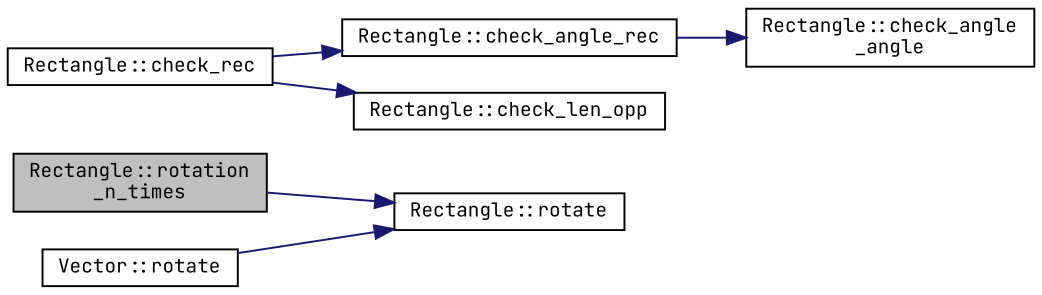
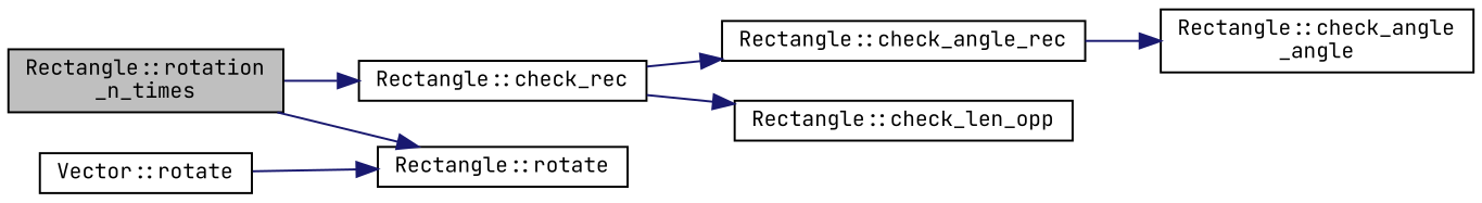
  digraph {
    fontname="JetBrains Mono"
    rankdir=LR
    node [color=black fillcolor=white fontname="JetBrains Mono" fontsize=10 shape=record style=filled]
    edge [color=midnightblue fontname="JetBrains Mono" fontsize=10 labelfontname=Helvetica labelfontsize=10 style=solid]
    n1 [fillcolor=grey75 fontcolor=black height=0.2 label="Rectangle::rotation\l_n_times" width=0.4]
    n2 [height=0.2 label="Rectangle::check_rec" width=0.4]
    n3 [height=0.2 label="Rectangle::rotate" width=0.4]
    n4 [height=0.2 label="Rectangle::check_angle_rec" width=0.4]
    n5 [height=0.2 label="Rectangle::check_len_opp" width=0.4]
    n6 [height=0.2 label="Rectangle::check_angle\l_angle" width=0.4]
    n7 [height=0.2 label="Vector::rotate" width=0.4]
+   n1 -> n2
    n1 -> n3
    n2 -> n4
    n2 -> n5
    n4 -> n6
    n7 -> n3
  }
